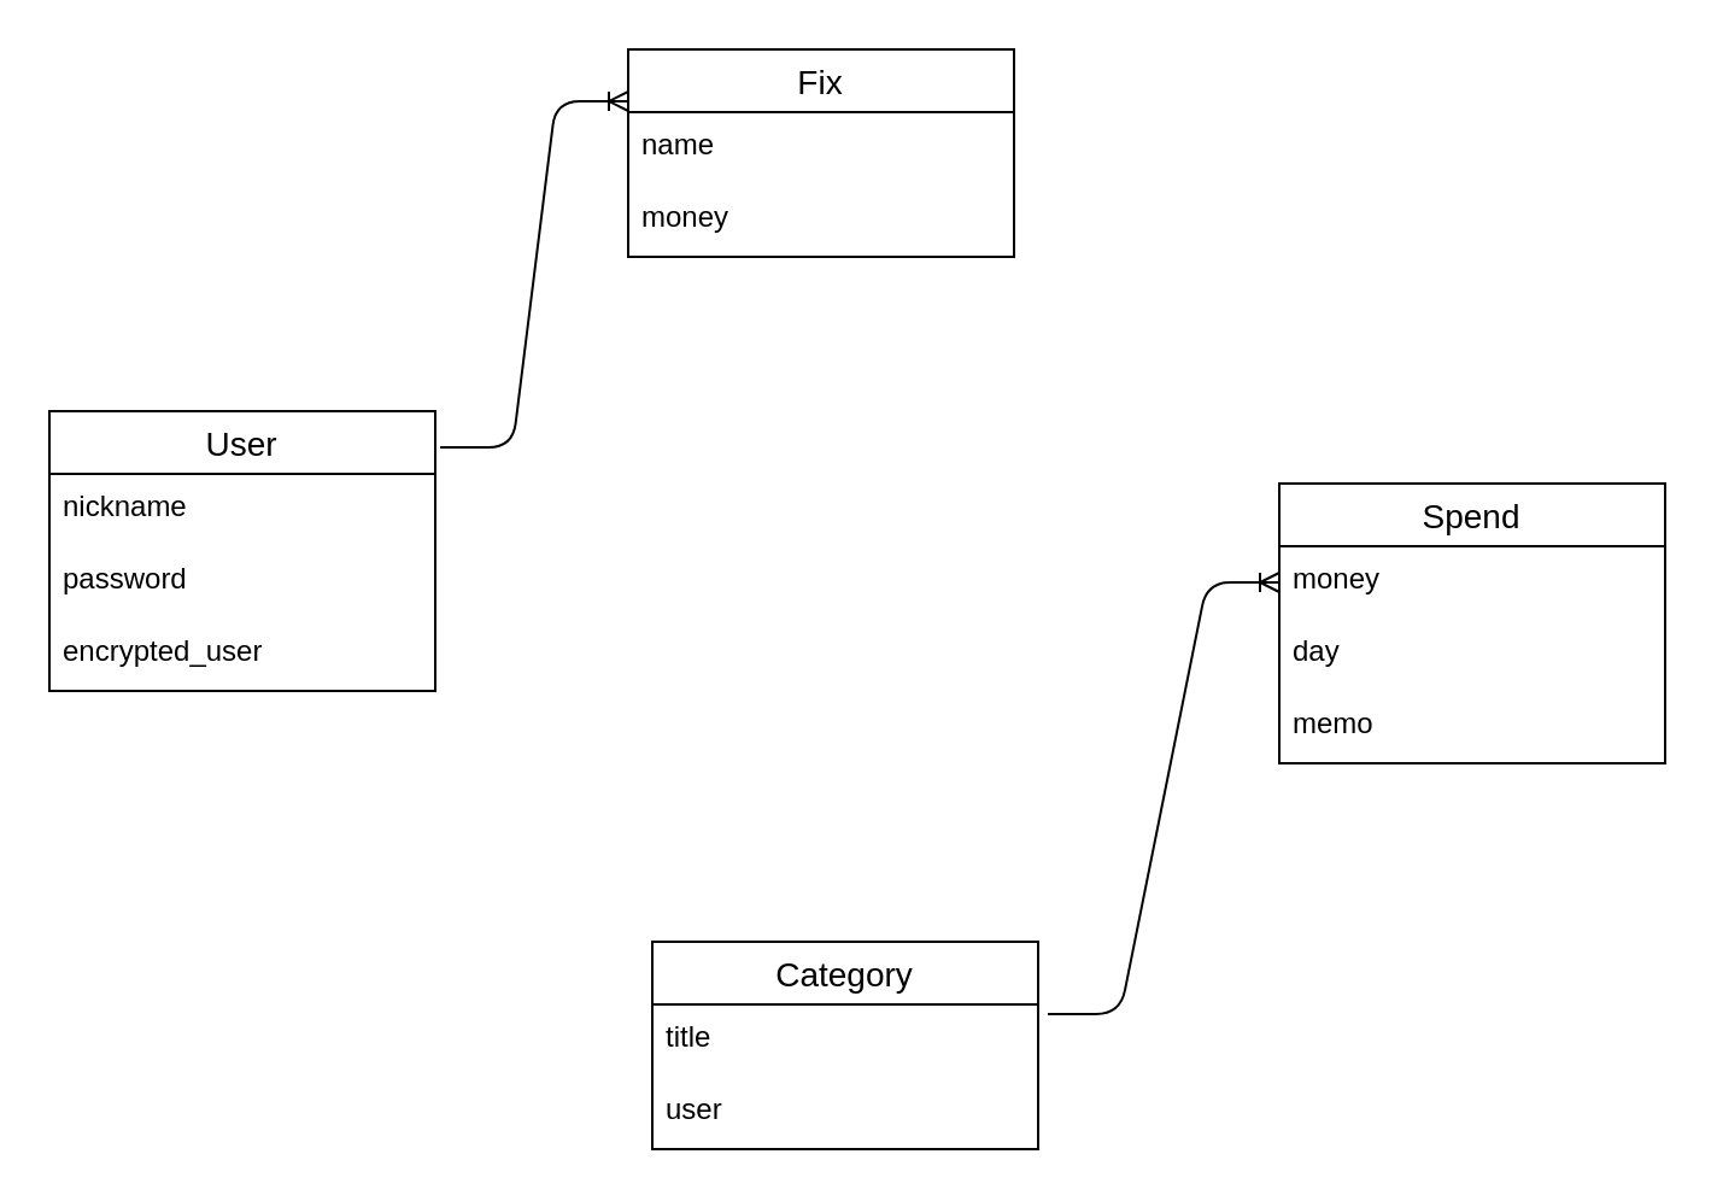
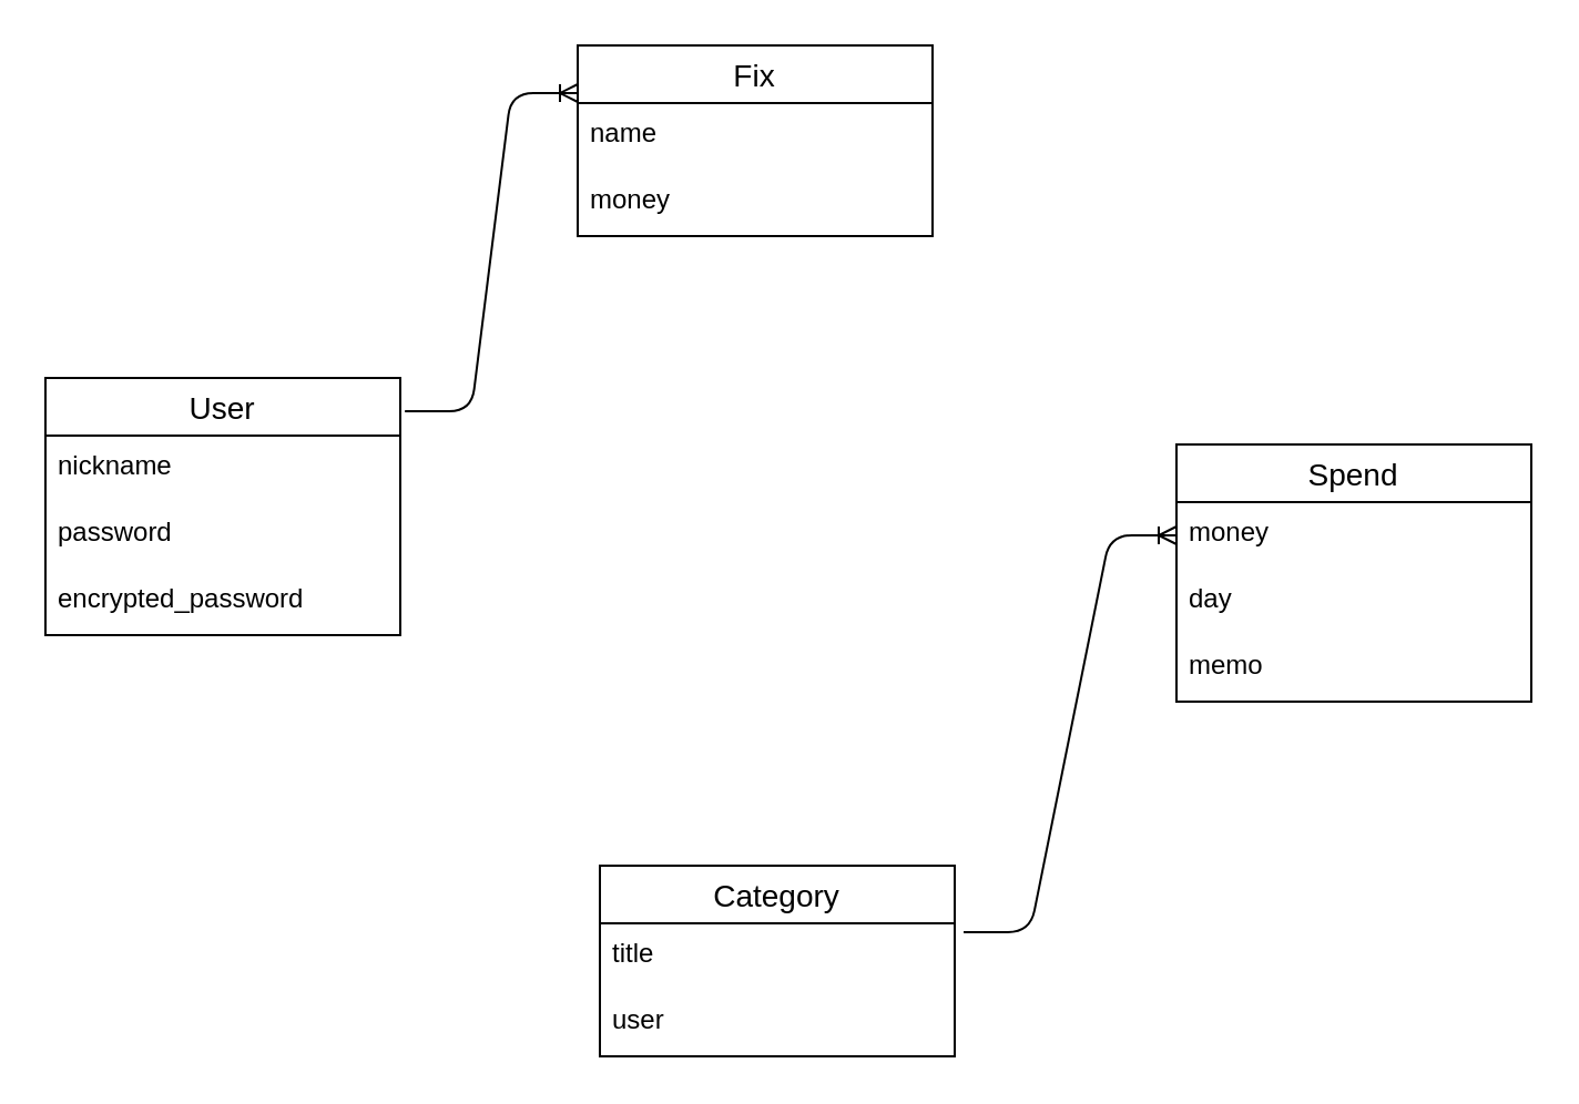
  <mxCell id="0" />
  <mxCell id="1" parent="0" />
  <mxCell id="2" value="User" style="swimlane;fontStyle=0;childLayout=stackLayout;horizontal=1;startSize=26;horizontalStack=0;resizeParent=1;resizeParentMax=0;resizeLast=0;collapsible=1;marginBottom=0;align=center;fontSize=14;" parent="1" vertex="1"><mxGeometry x="20" y="170" width="160" height="116" as="geometry" /></mxCell>
  <mxCell id="3" value="nickname" style="text;strokeColor=none;fillColor=none;spacingLeft=4;spacingRight=4;overflow=hidden;rotatable=0;points=[[0,0.5],[1,0.5]];portConstraint=eastwest;fontSize=12;" parent="2" vertex="1"><mxGeometry y="26" width="160" height="30" as="geometry" /></mxCell>
  <mxCell id="4" value="password" style="text;strokeColor=none;fillColor=none;spacingLeft=4;spacingRight=4;overflow=hidden;rotatable=0;points=[[0,0.5],[1,0.5]];portConstraint=eastwest;fontSize=12;" parent="2" vertex="1"><mxGeometry y="56" width="160" height="30" as="geometry" /></mxCell>
- <mxCell id="5" value="encrypted_user" style="text;strokeColor=none;fillColor=none;spacingLeft=4;spacingRight=4;overflow=hidden;rotatable=0;points=[[0,0.5],[1,0.5]];portConstraint=eastwest;fontSize=12;" parent="2" vertex="1"><mxGeometry y="86" width="160" height="30" as="geometry" /></mxCell>
+ <mxCell id="5" value="encrypted_password" style="text;strokeColor=none;fillColor=none;spacingLeft=4;spacingRight=4;overflow=hidden;rotatable=0;points=[[0,0.5],[1,0.5]];portConstraint=eastwest;fontSize=12;" parent="2" vertex="1"><mxGeometry y="86" width="160" height="30" as="geometry" /></mxCell>
  <mxCell id="6" value="Spend" style="swimlane;fontStyle=0;childLayout=stackLayout;horizontal=1;startSize=26;horizontalStack=0;resizeParent=1;resizeParentMax=0;resizeLast=0;collapsible=1;marginBottom=0;align=center;fontSize=14;" parent="1" vertex="1"><mxGeometry x="530" y="200" width="160" height="116" as="geometry" /></mxCell>
  <mxCell id="7" value="money" style="text;strokeColor=none;fillColor=none;spacingLeft=4;spacingRight=4;overflow=hidden;rotatable=0;points=[[0,0.5],[1,0.5]];portConstraint=eastwest;fontSize=12;" parent="6" vertex="1"><mxGeometry y="26" width="160" height="30" as="geometry" /></mxCell>
  <mxCell id="8" value="day" style="text;strokeColor=none;fillColor=none;spacingLeft=4;spacingRight=4;overflow=hidden;rotatable=0;points=[[0,0.5],[1,0.5]];portConstraint=eastwest;fontSize=12;" parent="6" vertex="1"><mxGeometry y="56" width="160" height="30" as="geometry" /></mxCell>
  <mxCell id="9" value="memo" style="text;strokeColor=none;fillColor=none;spacingLeft=4;spacingRight=4;overflow=hidden;rotatable=0;points=[[0,0.5],[1,0.5]];portConstraint=eastwest;fontSize=12;" parent="6" vertex="1"><mxGeometry y="86" width="160" height="30" as="geometry" /></mxCell>
  <mxCell id="10" value="Category" style="swimlane;fontStyle=0;childLayout=stackLayout;horizontal=1;startSize=26;horizontalStack=0;resizeParent=1;resizeParentMax=0;resizeLast=0;collapsible=1;marginBottom=0;align=center;fontSize=14;" parent="1" vertex="1"><mxGeometry x="270" y="390" width="160" height="86" as="geometry" /></mxCell>
  <mxCell id="11" value="title" style="text;strokeColor=none;fillColor=none;spacingLeft=4;spacingRight=4;overflow=hidden;rotatable=0;points=[[0,0.5],[1,0.5]];portConstraint=eastwest;fontSize=12;" parent="10" vertex="1"><mxGeometry y="26" width="160" height="30" as="geometry" /></mxCell>
  <mxCell id="12" value="user" style="text;strokeColor=none;fillColor=none;spacingLeft=4;spacingRight=4;overflow=hidden;rotatable=0;points=[[0,0.5],[1,0.5]];portConstraint=eastwest;fontSize=12;" parent="10" vertex="1"><mxGeometry y="56" width="160" height="30" as="geometry" /></mxCell>
  <mxCell id="13" value="Fix" style="swimlane;fontStyle=0;childLayout=stackLayout;horizontal=1;startSize=26;horizontalStack=0;resizeParent=1;resizeParentMax=0;resizeLast=0;collapsible=1;marginBottom=0;align=center;fontSize=14;" parent="1" vertex="1"><mxGeometry x="260" y="20" width="160" height="86" as="geometry" /></mxCell>
  <mxCell id="14" value="name" style="text;strokeColor=none;fillColor=none;spacingLeft=4;spacingRight=4;overflow=hidden;rotatable=0;points=[[0,0.5],[1,0.5]];portConstraint=eastwest;fontSize=12;" parent="13" vertex="1"><mxGeometry y="26" width="160" height="30" as="geometry" /></mxCell>
  <mxCell id="15" value="money" style="text;strokeColor=none;fillColor=none;spacingLeft=4;spacingRight=4;overflow=hidden;rotatable=0;points=[[0,0.5],[1,0.5]];portConstraint=eastwest;fontSize=12;" parent="13" vertex="1"><mxGeometry y="56" width="160" height="30" as="geometry" /></mxCell>
  <mxCell id="16" value="" style="edgeStyle=entityRelationEdgeStyle;fontSize=12;html=1;endArrow=ERoneToMany;entryX=0;entryY=0.5;entryDx=0;entryDy=0;exitX=1.025;exitY=0.133;exitDx=0;exitDy=0;exitPerimeter=0;" parent="1" source="11" target="7" edge="1"><mxGeometry width="100" height="100" relative="1" as="geometry"><mxPoint x="440" y="270" as="sourcePoint" /><mxPoint x="540" y="170" as="targetPoint" /></mxGeometry></mxCell>
  <mxCell id="17" value="" style="edgeStyle=entityRelationEdgeStyle;fontSize=12;html=1;endArrow=ERoneToMany;exitX=1.013;exitY=0.129;exitDx=0;exitDy=0;exitPerimeter=0;entryX=0;entryY=0.25;entryDx=0;entryDy=0;" parent="1" source="2" target="13" edge="1"><mxGeometry width="100" height="100" relative="1" as="geometry"><mxPoint x="320" y="360" as="sourcePoint" /><mxPoint x="420" y="260" as="targetPoint" /></mxGeometry></mxCell>
